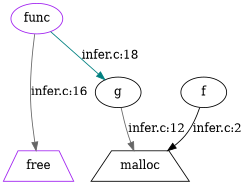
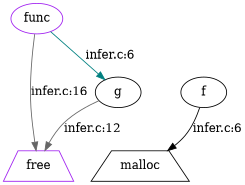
  digraph {
    node [color=black shape=ellipse]
    edge [color=gray40]
    g
    func [color=purple]
    free [color=purple shape=trapezium]
    f
    malloc [shape=trapezium]
-   g -> malloc [label="infer.c:12"]
-   func -> g [color=teal label="infer.c:18"]
+   g -> free [label="infer.c:12"]
+   func -> g [color=teal label="infer.c:6"]
    func -> free [label="infer.c:16"]
-   f -> malloc [color=black label="infer.c:2"]
+   f -> malloc [color=black label="infer.c:6"]
  }
